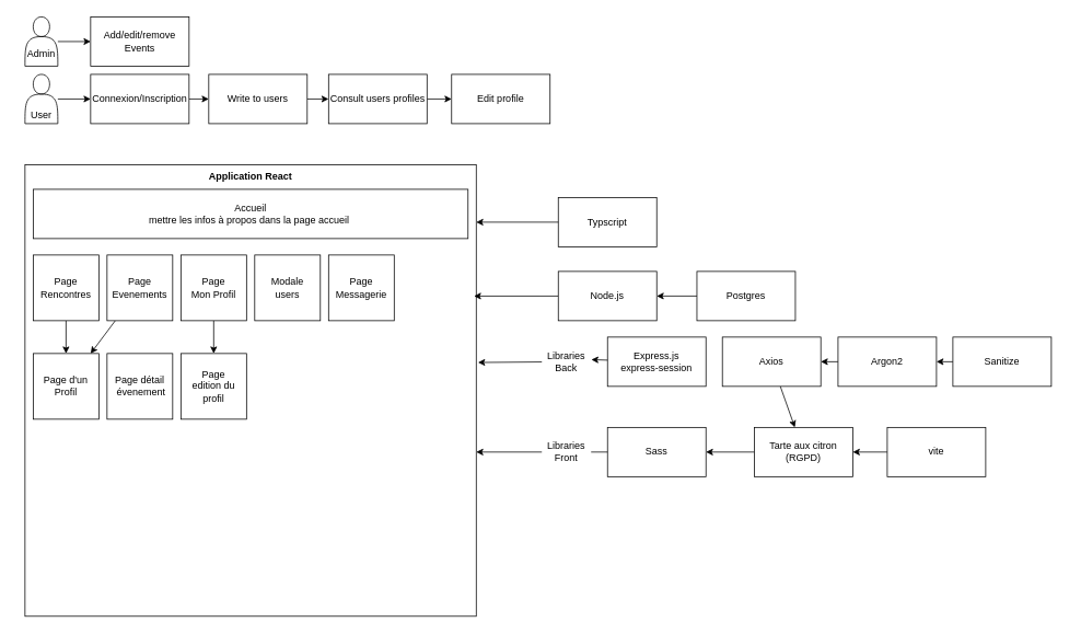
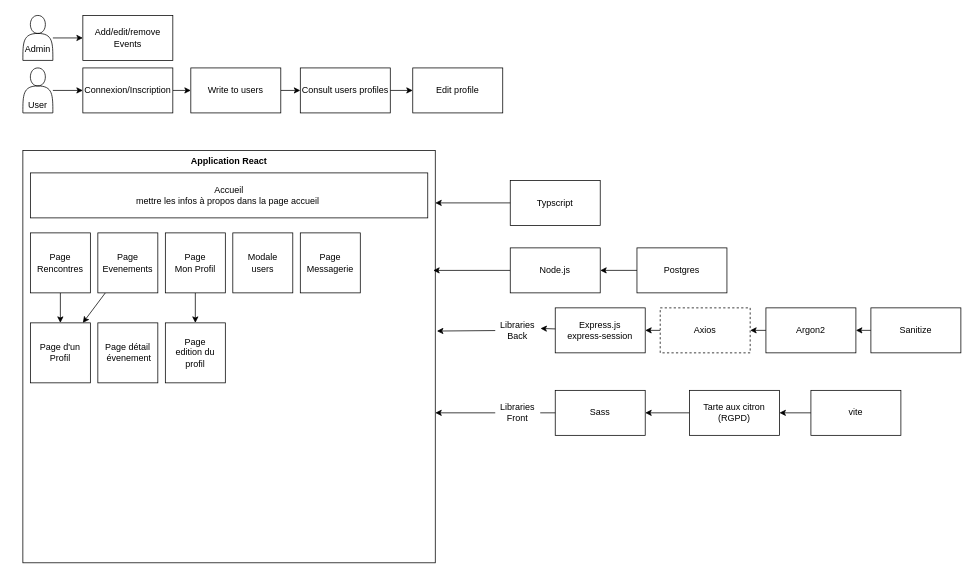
  <mxCell id="0" />
  <mxCell id="1" parent="0" />
  <mxCell id="2" value="" style="edgeStyle=none;html=1;" parent="1" source="3" edge="1"><mxGeometry relative="1" as="geometry"><mxPoint x="110" y="50" as="targetPoint" /></mxGeometry></mxCell>
  <mxCell id="3" value="" style="shape=actor;whiteSpace=wrap;html=1;" parent="1" vertex="1"><mxGeometry x="30" y="20" width="40" height="60" as="geometry" /></mxCell>
  <mxCell id="4" value="" style="edgeStyle=none;html=1;" parent="1" source="5" target="48" edge="1"><mxGeometry relative="1" as="geometry" /></mxCell>
  <mxCell id="5" value="" style="shape=actor;whiteSpace=wrap;html=1;" parent="1" vertex="1"><mxGeometry x="30" y="90" width="40" height="60" as="geometry" /></mxCell>
  <mxCell id="6" value="" style="whiteSpace=wrap;html=1;aspect=fixed;" parent="1" vertex="1"><mxGeometry x="30" y="200" width="550" height="550" as="geometry" /></mxCell>
  <mxCell id="7" value="" style="edgeStyle=none;html=1;entryX=0.995;entryY=0.291;entryDx=0;entryDy=0;entryPerimeter=0;" parent="1" source="8" target="6" edge="1"><mxGeometry relative="1" as="geometry" /></mxCell>
  <mxCell id="8" value="Node.js" style="rounded=0;whiteSpace=wrap;html=1;" parent="1" vertex="1"><mxGeometry x="680" y="330" width="120" height="60" as="geometry" /></mxCell>
  <mxCell id="9" value="" style="edgeStyle=none;html=1;" parent="1" source="17" edge="1"><mxGeometry relative="1" as="geometry"><Array as="points" /><mxPoint x="580" y="550" as="targetPoint" /></mxGeometry></mxCell>
  <mxCell id="10" value="" style="edgeStyle=none;html=1;" parent="1" source="11" target="27" edge="1"><mxGeometry relative="1" as="geometry" /></mxCell>
  <mxCell id="11" value="Argon2" style="rounded=0;whiteSpace=wrap;html=1;" parent="1" vertex="1"><mxGeometry x="1021" y="410" width="120" height="60" as="geometry" /></mxCell>
  <mxCell id="12" value="" style="edgeStyle=none;html=1;" parent="1" source="13" target="11" edge="1"><mxGeometry relative="1" as="geometry" /></mxCell>
  <mxCell id="13" value="Sanitize" style="rounded=0;whiteSpace=wrap;html=1;" parent="1" vertex="1"><mxGeometry x="1161" y="410" width="120" height="60" as="geometry" /></mxCell>
  <mxCell id="14" value="Sass" style="rounded=0;whiteSpace=wrap;html=1;" parent="1" vertex="1"><mxGeometry x="740" y="520" width="120" height="60" as="geometry" /></mxCell>
  <mxCell id="15" value="" style="edgeStyle=none;html=1;" parent="1" source="16" target="14" edge="1"><mxGeometry relative="1" as="geometry" /></mxCell>
  <mxCell id="16" value="Tarte aux citron (RGPD)" style="rounded=0;whiteSpace=wrap;html=1;" parent="1" vertex="1"><mxGeometry x="919" y="520" width="120" height="60" as="geometry" /></mxCell>
  <mxCell id="17" value="Libraries Front" style="text;html=1;align=center;verticalAlign=middle;whiteSpace=wrap;rounded=0;" parent="1" vertex="1"><mxGeometry x="660" y="535" width="60" height="30" as="geometry" /></mxCell>
  <mxCell id="18" value="Express.js&lt;div&gt;&lt;span style=&quot;color: rgb(0, 0, 0);&quot;&gt;express-session&lt;/span&gt;&lt;br&gt;&lt;/div&gt;" style="rounded=0;whiteSpace=wrap;html=1;" parent="1" vertex="1"><mxGeometry x="740" y="410" width="120" height="60" as="geometry" /></mxCell>
  <mxCell id="19" value="Typscript" style="rounded=0;whiteSpace=wrap;html=1;" parent="1" vertex="1"><mxGeometry x="680" y="240" width="120" height="60" as="geometry" /></mxCell>
  <mxCell id="20" value="" style="edgeStyle=none;html=1;" parent="1" source="21" edge="1" target="16"><mxGeometry relative="1" as="geometry"><mxPoint x="860" y="440" as="targetPoint" /></mxGeometry></mxCell>
  <mxCell id="21" value="vite" style="rounded=0;whiteSpace=wrap;html=1;" parent="1" vertex="1"><mxGeometry x="1081" y="520" width="120" height="60" as="geometry" /></mxCell>
  <mxCell id="22" value="Accueil&lt;div&gt;mettre les infos à propos dans la page accueil&amp;nbsp;&lt;/div&gt;" style="rounded=0;whiteSpace=wrap;html=1;" parent="1" vertex="1"><mxGeometry x="40" y="230" width="530" height="60" as="geometry" /></mxCell>
  <mxCell id="23" style="edgeStyle=none;html=1;" parent="1" source="24" target="6" edge="1"><mxGeometry relative="1" as="geometry" /></mxCell>
  <mxCell id="24" value="&lt;b&gt;Application React&lt;/b&gt;" style="text;html=1;align=center;verticalAlign=middle;whiteSpace=wrap;rounded=0;" parent="1" vertex="1"><mxGeometry x="30" y="200" width="550" height="30" as="geometry" /></mxCell>
  <mxCell id="25" value="" style="endArrow=classic;html=1;exitX=0;exitY=0.5;exitDx=0;exitDy=0;" parent="1" source="19" edge="1"><mxGeometry width="50" height="50" relative="1" as="geometry"><mxPoint x="390" y="200" as="sourcePoint" /><mxPoint x="580" y="270" as="targetPoint" /></mxGeometry></mxCell>
- <mxCell id="26" value="" style="edgeStyle=none;html=1;" parent="1" source="27" target="16" edge="1"><mxGeometry relative="1" as="geometry" /></mxCell>
- <mxCell id="27" value="Axios" style="rounded=0;whiteSpace=wrap;html=1;" parent="1" vertex="1"><mxGeometry x="880" y="410" width="120" height="60" as="geometry" /></mxCell>
+ <mxCell id="26" value="" style="edgeStyle=none;html=1;" parent="1" source="27" target="18" edge="1"><mxGeometry relative="1" as="geometry" /></mxCell>
+ <mxCell id="27" value="Axios" style="rounded=0;whiteSpace=wrap;html=1;dashed=1;" parent="1" vertex="1"><mxGeometry x="880" y="410" width="120" height="60" as="geometry" /></mxCell>
  <mxCell id="28" value="" style="edgeStyle=none;html=1;" parent="1" source="29" target="46" edge="1"><mxGeometry relative="1" as="geometry" /></mxCell>
  <mxCell id="29" value="Page&lt;div&gt;Mon Profil&lt;/div&gt;" style="whiteSpace=wrap;html=1;aspect=fixed;" parent="1" vertex="1"><mxGeometry x="220" y="310" width="80" height="80" as="geometry" /></mxCell>
  <mxCell id="30" value="" style="edgeStyle=none;html=1;" parent="1" source="31" target="45" edge="1"><mxGeometry relative="1" as="geometry" /></mxCell>
  <mxCell id="31" value="Page&lt;div&gt;Evenements&lt;/div&gt;" style="whiteSpace=wrap;html=1;aspect=fixed;" parent="1" vertex="1"><mxGeometry x="130" y="310" width="80" height="80" as="geometry" /></mxCell>
  <mxCell id="32" value="Modale&lt;div&gt;users&lt;/div&gt;" style="whiteSpace=wrap;html=1;aspect=fixed;" parent="1" vertex="1"><mxGeometry x="310" y="310" width="80" height="80" as="geometry" /></mxCell>
  <mxCell id="33" value="" style="edgeStyle=none;html=1;" parent="1" source="34" target="45" edge="1"><mxGeometry relative="1" as="geometry" /></mxCell>
  <mxCell id="34" value="Page Rencontres" style="whiteSpace=wrap;html=1;aspect=fixed;" parent="1" vertex="1"><mxGeometry x="40" y="310" width="80" height="80" as="geometry" /></mxCell>
  <mxCell id="35" value="" style="endArrow=none;html=1;" parent="1" source="17" edge="1"><mxGeometry width="50" height="50" relative="1" as="geometry"><mxPoint x="690" y="600" as="sourcePoint" /><mxPoint x="740" y="550" as="targetPoint" /></mxGeometry></mxCell>
  <mxCell id="36" value="Admin" style="text;html=1;align=center;verticalAlign=middle;whiteSpace=wrap;rounded=0;" parent="1" vertex="1"><mxGeometry x="20" y="50" width="60" height="30" as="geometry" /></mxCell>
  <mxCell id="37" value="Add/edit/remove Events" style="rounded=0;whiteSpace=wrap;html=1;" parent="1" vertex="1"><mxGeometry x="110" y="20" width="120" height="60" as="geometry" /></mxCell>
  <mxCell id="38" style="edgeStyle=none;html=1;entryX=1.004;entryY=0.438;entryDx=0;entryDy=0;entryPerimeter=0;" parent="1" source="40" target="6" edge="1"><mxGeometry relative="1" as="geometry" /></mxCell>
  <mxCell id="39" value="" style="edgeStyle=none;html=1;entryX=1.005;entryY=0.414;entryDx=0;entryDy=0;entryPerimeter=0;" parent="1" source="18" target="40" edge="1"><mxGeometry relative="1" as="geometry"><mxPoint x="740" y="439" as="sourcePoint" /><mxPoint x="642" y="437" as="targetPoint" /></mxGeometry></mxCell>
  <mxCell id="40" value="Libraries&lt;div&gt;Back&lt;/div&gt;" style="text;html=1;align=center;verticalAlign=middle;whiteSpace=wrap;rounded=0;" parent="1" vertex="1"><mxGeometry x="660" y="425" width="60" height="30" as="geometry" /></mxCell>
  <mxCell id="41" value="" style="edgeStyle=none;html=1;" edge="1" parent="1" source="42" target="8"><mxGeometry relative="1" as="geometry" /></mxCell>
  <mxCell id="42" value="Postgres" style="rounded=0;whiteSpace=wrap;html=1;" parent="1" vertex="1"><mxGeometry x="849" y="330" width="120" height="60" as="geometry" /></mxCell>
  <mxCell id="43" value="Page&lt;div&gt;Messagerie&lt;/div&gt;" style="whiteSpace=wrap;html=1;aspect=fixed;" parent="1" vertex="1"><mxGeometry x="400" y="310" width="80" height="80" as="geometry" /></mxCell>
  <mxCell id="44" value="Page détail&lt;div&gt;&lt;span style=&quot;background-color: transparent;&quot;&gt;&amp;nbsp;évenement&lt;/span&gt;&lt;/div&gt;" style="whiteSpace=wrap;html=1;aspect=fixed;" parent="1" vertex="1"><mxGeometry x="130" y="430" width="80" height="80" as="geometry" /></mxCell>
  <mxCell id="45" value="Page d'un Profil" style="whiteSpace=wrap;html=1;aspect=fixed;" parent="1" vertex="1"><mxGeometry x="40" y="430" width="80" height="80" as="geometry" /></mxCell>
  <mxCell id="46" value="Page&lt;div&gt;&lt;font color=&quot;#000000&quot;&gt;edition du profil&lt;/font&gt;&lt;/div&gt;" style="whiteSpace=wrap;html=1;aspect=fixed;" parent="1" vertex="1"><mxGeometry x="220" y="430" width="80" height="80" as="geometry" /></mxCell>
  <mxCell id="47" value="" style="edgeStyle=none;html=1;" parent="1" source="48" target="50" edge="1"><mxGeometry relative="1" as="geometry" /></mxCell>
  <mxCell id="48" value="Connexion/Inscription" style="whiteSpace=wrap;html=1;" parent="1" vertex="1"><mxGeometry x="110" y="90" width="120" height="60" as="geometry" /></mxCell>
  <mxCell id="49" value="" style="edgeStyle=none;html=1;" parent="1" source="50" target="52" edge="1"><mxGeometry relative="1" as="geometry" /></mxCell>
  <mxCell id="50" value="Write to users" style="whiteSpace=wrap;html=1;" parent="1" vertex="1"><mxGeometry x="254" y="90" width="120" height="60" as="geometry" /></mxCell>
  <mxCell id="51" value="" style="edgeStyle=none;html=1;" parent="1" source="52" target="54" edge="1"><mxGeometry relative="1" as="geometry" /></mxCell>
  <mxCell id="52" value="Consult users profiles" style="whiteSpace=wrap;html=1;" parent="1" vertex="1"><mxGeometry x="400" y="90" width="120" height="60" as="geometry" /></mxCell>
  <mxCell id="53" value="User" style="text;html=1;align=center;verticalAlign=middle;whiteSpace=wrap;rounded=0;" parent="1" vertex="1"><mxGeometry x="25" y="130" width="50" height="20" as="geometry" /></mxCell>
  <mxCell id="54" value="Edit profile" style="whiteSpace=wrap;html=1;" parent="1" vertex="1"><mxGeometry x="550" y="90" width="120" height="60" as="geometry" /></mxCell>
